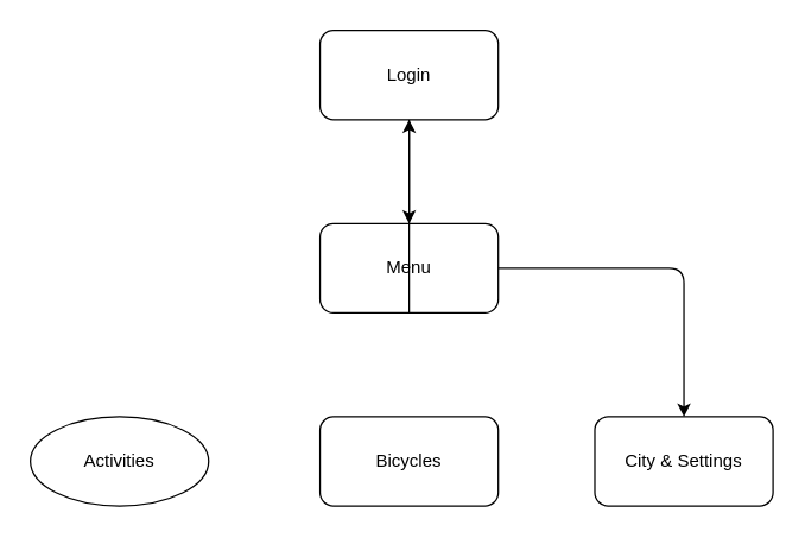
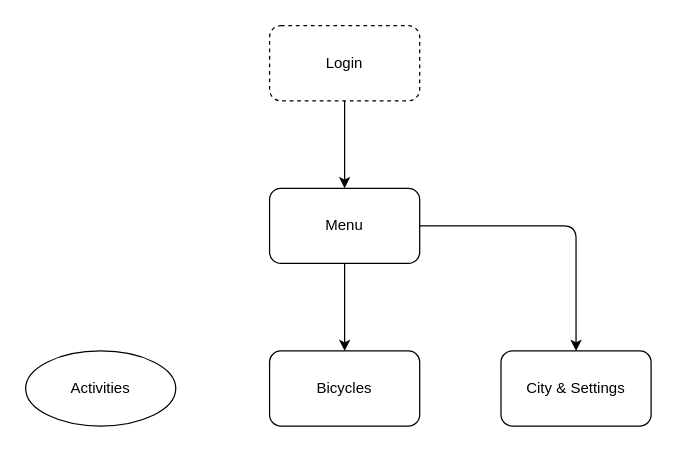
  <mxCell id="0" />
  <mxCell id="1" parent="0" />
  <mxCell id="2" style="edgeStyle=orthogonalEdgeStyle;rounded=0;orthogonalLoop=1;jettySize=auto;html=1;exitX=0.5;exitY=1;exitDx=0;exitDy=0;entryX=0.5;entryY=0;entryDx=0;entryDy=0;" parent="1" source="3" edge="1"><mxGeometry relative="1" as="geometry"><mxPoint x="275" y="150" as="targetPoint" /></mxGeometry></mxCell>
- <mxCell id="3" value="Login" style="rounded=1;whiteSpace=wrap;html=1;" parent="1" vertex="1"><mxGeometry x="215" y="20" width="120" height="60" as="geometry" /></mxCell>
+ <mxCell id="3" value="Login" style="rounded=1;whiteSpace=wrap;html=1;dashed=1;" parent="1" vertex="1"><mxGeometry x="215" y="20" width="120" height="60" as="geometry" /></mxCell>
  <mxCell id="4" value="Menu" style="rounded=1;whiteSpace=wrap;html=1;" vertex="1" parent="1"><mxGeometry x="215" y="150" width="120" height="60" as="geometry" /></mxCell>
  <mxCell id="5" value="Activities" style="ellipse;whiteSpace=wrap;html=1;" vertex="1" parent="1"><mxGeometry x="20" y="280" width="120" height="60" as="geometry" /></mxCell>
  <mxCell id="6" value="Bicycles" style="rounded=1;whiteSpace=wrap;html=1;" vertex="1" parent="1"><mxGeometry x="215" y="280" width="120" height="60" as="geometry" /></mxCell>
  <mxCell id="7" value="City &amp;amp; Settings" style="rounded=1;whiteSpace=wrap;html=1;" vertex="1" parent="1"><mxGeometry x="400" y="280" width="120" height="60" as="geometry" /></mxCell>
  <mxCell id="8" value="" style="endArrow=classic;html=1;entryX=0.5;entryY=0;entryDx=0;entryDy=0;exitX=1;exitY=0.5;exitDx=0;exitDy=0;" edge="1" parent="1" source="4" target="7"><mxGeometry width="50" height="50" relative="1" as="geometry"><mxPoint x="535" y="170" as="sourcePoint" /><mxPoint x="400" y="270" as="targetPoint" /><Array as="points"><mxPoint x="460" y="180" /></Array></mxGeometry></mxCell>
- <mxCell id="9" value="" style="endArrow=classic;html=1;exitX=0.5;exitY=1;exitDx=0;exitDy=0;" edge="1" parent="1" source="4" target="3"><mxGeometry width="50" height="50" relative="1" as="geometry"><mxPoint x="130" y="280" as="sourcePoint" /><mxPoint x="180" y="230" as="targetPoint" /></mxGeometry></mxCell>
+ <mxCell id="9" value="" style="endArrow=classic;html=1;entryX=0.5;entryY=0;entryDx=0;entryDy=0;exitX=0.5;exitY=1;exitDx=0;exitDy=0;" edge="1" parent="1" source="4" target="6"><mxGeometry width="50" height="50" relative="1" as="geometry"><mxPoint x="130" y="280" as="sourcePoint" /><mxPoint x="180" y="230" as="targetPoint" /></mxGeometry></mxCell>
